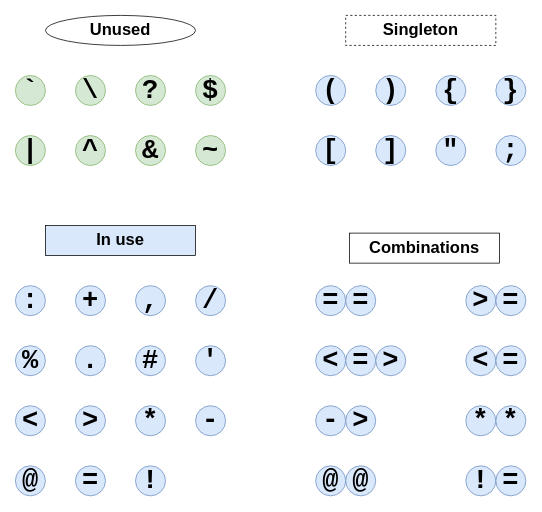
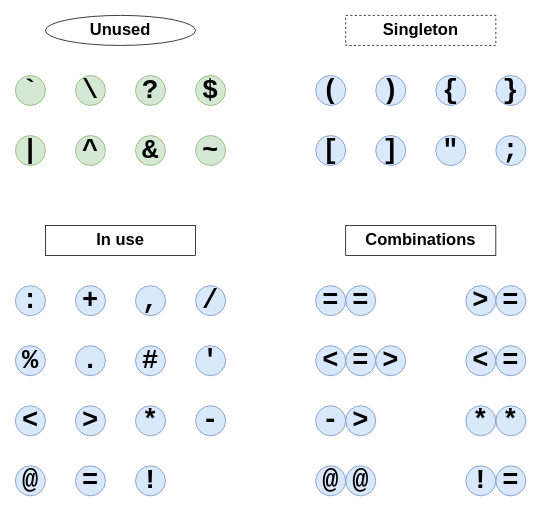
  <mxCell id="0" />
  <mxCell id="1" parent="0" />
  <mxCell id="2" value="!" style="ellipse;whiteSpace=wrap;html=1;aspect=fixed;fontStyle=1;fontFamily=Courier New;fontSize=36;fillColor=#dae8fc;strokeColor=#6c8ebf;" vertex="1" parent="1"><mxGeometry x="620" y="620" width="40" height="40" as="geometry" /></mxCell>
  <mxCell id="3" value="`" style="ellipse;whiteSpace=wrap;html=1;aspect=fixed;fontStyle=1;fontFamily=Courier New;fontSize=36;fillColor=#d5e8d4;strokeColor=#82b366;" vertex="1" parent="1"><mxGeometry x="20" y="100" width="40" height="40" as="geometry" /></mxCell>
  <mxCell id="4" value="&quot;" style="ellipse;whiteSpace=wrap;html=1;aspect=fixed;fontStyle=1;fontFamily=Courier New;fontSize=36;fillColor=#dae8fc;strokeColor=#6c8ebf;" vertex="1" parent="1"><mxGeometry x="580" y="180" width="40" height="40" as="geometry" /></mxCell>
  <mxCell id="5" value="$" style="ellipse;whiteSpace=wrap;html=1;aspect=fixed;fontStyle=1;fontFamily=Courier New;fontSize=36;fillColor=#d5e8d4;strokeColor=#82b366;" vertex="1" parent="1"><mxGeometry x="260" y="100" width="40" height="40" as="geometry" /></mxCell>
  <mxCell id="6" value="%" style="ellipse;whiteSpace=wrap;html=1;aspect=fixed;fontStyle=1;fontFamily=Courier New;fontSize=36;fillColor=#dae8fc;strokeColor=#6c8ebf;" vertex="1" parent="1"><mxGeometry x="20" y="460" width="40" height="40" as="geometry" /></mxCell>
  <mxCell id="7" value="^" style="ellipse;whiteSpace=wrap;html=1;aspect=fixed;fontStyle=1;fontFamily=Courier New;fontSize=36;fillColor=#d5e8d4;strokeColor=#82b366;" vertex="1" parent="1"><mxGeometry x="100" y="180" width="40" height="40" as="geometry" /></mxCell>
  <mxCell id="8" value="&amp;amp;" style="ellipse;whiteSpace=wrap;html=1;aspect=fixed;fontStyle=1;fontFamily=Courier New;fontSize=36;fillColor=#d5e8d4;strokeColor=#82b366;" vertex="1" parent="1"><mxGeometry x="180" y="180" width="40" height="40" as="geometry" /></mxCell>
  <mxCell id="9" value="*" style="ellipse;whiteSpace=wrap;html=1;aspect=fixed;fontStyle=1;fontFamily=Courier New;fontSize=36;fillColor=#dae8fc;strokeColor=#6c8ebf;" vertex="1" parent="1"><mxGeometry x="180" y="540" width="40" height="40" as="geometry" /></mxCell>
  <mxCell id="10" value="-" style="ellipse;whiteSpace=wrap;html=1;aspect=fixed;fontStyle=1;fontFamily=Courier New;fontSize=36;fillColor=#dae8fc;strokeColor=#6c8ebf;" vertex="1" parent="1"><mxGeometry x="260" y="540" width="40" height="40" as="geometry" /></mxCell>
  <mxCell id="11" value="+" style="ellipse;whiteSpace=wrap;html=1;aspect=fixed;fontStyle=1;fontFamily=Courier New;fontSize=36;fillColor=#dae8fc;strokeColor=#6c8ebf;" vertex="1" parent="1"><mxGeometry x="100" y="380" width="40" height="40" as="geometry" /></mxCell>
  <mxCell id="12" value="=" style="ellipse;whiteSpace=wrap;html=1;aspect=fixed;fontStyle=1;fontFamily=Courier New;fontSize=36;fillColor=#dae8fc;strokeColor=#6c8ebf;" vertex="1" parent="1"><mxGeometry x="100" y="620" width="40" height="40" as="geometry" /></mxCell>
  <mxCell id="13" value="(" style="ellipse;whiteSpace=wrap;html=1;aspect=fixed;fontStyle=1;fontFamily=Courier New;fontSize=36;fillColor=#dae8fc;strokeColor=#6c8ebf;" vertex="1" parent="1"><mxGeometry x="420" y="100" width="40" height="40" as="geometry" /></mxCell>
  <mxCell id="14" value=")" style="ellipse;whiteSpace=wrap;html=1;aspect=fixed;fontStyle=1;fontFamily=Courier New;fontSize=36;fillColor=#dae8fc;strokeColor=#6c8ebf;" vertex="1" parent="1"><mxGeometry x="500" y="100" width="40" height="40" as="geometry" /></mxCell>
  <mxCell id="15" value="[" style="ellipse;whiteSpace=wrap;html=1;aspect=fixed;fontStyle=1;fontFamily=Courier New;fontSize=36;fillColor=#dae8fc;strokeColor=#6c8ebf;" vertex="1" parent="1"><mxGeometry x="420" y="180" width="40" height="40" as="geometry" /></mxCell>
  <mxCell id="16" value="]" style="ellipse;whiteSpace=wrap;html=1;aspect=fixed;fontStyle=1;fontFamily=Courier New;fontSize=36;fillColor=#dae8fc;strokeColor=#6c8ebf;" vertex="1" parent="1"><mxGeometry x="500" y="180" width="40" height="40" as="geometry" /></mxCell>
  <mxCell id="17" value="{" style="ellipse;whiteSpace=wrap;html=1;aspect=fixed;fontStyle=1;fontFamily=Courier New;fontSize=36;fillColor=#dae8fc;strokeColor=#6c8ebf;" vertex="1" parent="1"><mxGeometry x="580" y="100" width="40" height="40" as="geometry" /></mxCell>
  <mxCell id="18" value="}" style="ellipse;whiteSpace=wrap;html=1;aspect=fixed;fontStyle=1;fontFamily=Courier New;fontSize=36;fillColor=#dae8fc;strokeColor=#6c8ebf;" vertex="1" parent="1"><mxGeometry x="660" y="100" width="40" height="40" as="geometry" /></mxCell>
  <mxCell id="19" value=";" style="ellipse;whiteSpace=wrap;html=1;aspect=fixed;fontStyle=1;fontFamily=Courier New;fontSize=36;fillColor=#dae8fc;strokeColor=#6c8ebf;" vertex="1" parent="1"><mxGeometry x="660" y="180" width="40" height="40" as="geometry" /></mxCell>
  <mxCell id="20" value=":" style="ellipse;whiteSpace=wrap;html=1;aspect=fixed;fontStyle=1;fontFamily=Courier New;fontSize=36;fillColor=#dae8fc;strokeColor=#6c8ebf;" vertex="1" parent="1"><mxGeometry x="20" y="380" width="40" height="40" as="geometry" /></mxCell>
  <mxCell id="21" value="'" style="ellipse;whiteSpace=wrap;html=1;aspect=fixed;fontStyle=1;fontFamily=Courier New;fontSize=36;fillColor=#dae8fc;strokeColor=#6c8ebf;" vertex="1" parent="1"><mxGeometry x="260" y="460" width="40" height="40" as="geometry" /></mxCell>
  <mxCell id="22" value="@" style="ellipse;whiteSpace=wrap;html=1;aspect=fixed;fontStyle=1;fontFamily=Courier New;fontSize=36;fillColor=#dae8fc;strokeColor=#6c8ebf;" vertex="1" parent="1"><mxGeometry x="20" y="620" width="40" height="40" as="geometry" /></mxCell>
  <mxCell id="23" value="#" style="ellipse;whiteSpace=wrap;html=1;aspect=fixed;fontStyle=1;fontFamily=Courier New;fontSize=36;fillColor=#dae8fc;strokeColor=#6c8ebf;" vertex="1" parent="1"><mxGeometry x="180" y="460" width="40" height="40" as="geometry" /></mxCell>
  <mxCell id="24" value="~" style="ellipse;whiteSpace=wrap;html=1;aspect=fixed;fontStyle=1;fontFamily=Courier New;fontSize=36;fillColor=#d5e8d4;strokeColor=#82b366;" vertex="1" parent="1"><mxGeometry x="260" y="180" width="40" height="40" as="geometry" /></mxCell>
  <mxCell id="25" value="\" style="ellipse;whiteSpace=wrap;html=1;aspect=fixed;fontStyle=1;fontFamily=Courier New;fontSize=36;fillColor=#d5e8d4;strokeColor=#82b366;" vertex="1" parent="1"><mxGeometry x="100" y="100" width="40" height="40" as="geometry" /></mxCell>
  <mxCell id="26" value="|" style="ellipse;whiteSpace=wrap;html=1;aspect=fixed;fontStyle=1;fontFamily=Courier New;fontSize=36;fillColor=#d5e8d4;strokeColor=#82b366;" vertex="1" parent="1"><mxGeometry x="20" y="180" width="40" height="40" as="geometry" /></mxCell>
  <mxCell id="27" value="," style="ellipse;whiteSpace=wrap;html=1;aspect=fixed;fontStyle=1;fontFamily=Courier New;fontSize=36;fillColor=#dae8fc;strokeColor=#6c8ebf;" vertex="1" parent="1"><mxGeometry x="180" y="380" width="40" height="40" as="geometry" /></mxCell>
  <mxCell id="28" value="&amp;lt;" style="ellipse;whiteSpace=wrap;html=1;aspect=fixed;fontStyle=1;fontFamily=Courier New;fontSize=36;fillColor=#dae8fc;strokeColor=#6c8ebf;" vertex="1" parent="1"><mxGeometry x="20" y="540" width="40" height="40" as="geometry" /></mxCell>
  <mxCell id="29" value="." style="ellipse;whiteSpace=wrap;html=1;aspect=fixed;fontStyle=1;fontFamily=Courier New;fontSize=36;fillColor=#dae8fc;strokeColor=#6c8ebf;" vertex="1" parent="1"><mxGeometry x="100" y="460" width="40" height="40" as="geometry" /></mxCell>
  <mxCell id="30" value="&amp;gt;" style="ellipse;whiteSpace=wrap;html=1;aspect=fixed;fontStyle=1;fontFamily=Courier New;fontSize=36;fillColor=#dae8fc;strokeColor=#6c8ebf;" vertex="1" parent="1"><mxGeometry x="100" y="540" width="40" height="40" as="geometry" /></mxCell>
  <mxCell id="31" value="/" style="ellipse;whiteSpace=wrap;html=1;aspect=fixed;fontStyle=1;fontFamily=Courier New;fontSize=36;fillColor=#dae8fc;strokeColor=#6c8ebf;" vertex="1" parent="1"><mxGeometry x="260" y="380" width="40" height="40" as="geometry" /></mxCell>
  <mxCell id="32" value="?" style="ellipse;whiteSpace=wrap;html=1;aspect=fixed;fontStyle=1;fontFamily=Courier New;fontSize=36;fillColor=#d5e8d4;strokeColor=#82b366;" vertex="1" parent="1"><mxGeometry x="180" y="100" width="40" height="40" as="geometry" /></mxCell>
  <mxCell id="33" value="Unused" style="ellipse;whiteSpace=wrap;html=1;fontStyle=1;fontSize=22;" vertex="1" parent="1"><mxGeometry x="60" y="20" width="200" height="40" as="geometry" /></mxCell>
  <mxCell id="34" value="Singleton" style="rounded=0;whiteSpace=wrap;html=1;fontStyle=1;fontSize=22;dashed=1;" vertex="1" parent="1"><mxGeometry x="460" y="20" width="200" height="40" as="geometry" /></mxCell>
- <mxCell id="35" value="In use" style="rounded=0;whiteSpace=wrap;html=1;fontStyle=1;fontSize=22;fillColor=#dae8fc;" vertex="1" parent="1"><mxGeometry x="60" y="300" width="200" height="40" as="geometry" /></mxCell>
+ <mxCell id="35" value="In use" style="rounded=0;whiteSpace=wrap;html=1;fontStyle=1;fontSize=22;" vertex="1" parent="1"><mxGeometry x="60" y="300" width="200" height="40" as="geometry" /></mxCell>
  <mxCell id="36" value="=" style="ellipse;whiteSpace=wrap;html=1;aspect=fixed;fontStyle=1;fontFamily=Courier New;fontSize=36;fillColor=#dae8fc;strokeColor=#6c8ebf;" vertex="1" parent="1"><mxGeometry x="420" y="380" width="40" height="40" as="geometry" /></mxCell>
  <mxCell id="37" value="=" style="ellipse;whiteSpace=wrap;html=1;aspect=fixed;fontStyle=1;fontFamily=Courier New;fontSize=36;fillColor=#dae8fc;strokeColor=#6c8ebf;" vertex="1" parent="1"><mxGeometry x="460" y="380" width="40" height="40" as="geometry" /></mxCell>
  <mxCell id="38" value="&amp;lt;" style="ellipse;whiteSpace=wrap;html=1;aspect=fixed;fontStyle=1;fontFamily=Courier New;fontSize=36;fillColor=#dae8fc;strokeColor=#6c8ebf;" vertex="1" parent="1"><mxGeometry x="420" y="460" width="40" height="40" as="geometry" /></mxCell>
  <mxCell id="39" value="=" style="ellipse;whiteSpace=wrap;html=1;aspect=fixed;fontStyle=1;fontFamily=Courier New;fontSize=36;fillColor=#dae8fc;strokeColor=#6c8ebf;" vertex="1" parent="1"><mxGeometry x="460" y="460" width="40" height="40" as="geometry" /></mxCell>
  <mxCell id="40" value="&amp;gt;" style="ellipse;whiteSpace=wrap;html=1;aspect=fixed;fontStyle=1;fontFamily=Courier New;fontSize=36;fillColor=#dae8fc;strokeColor=#6c8ebf;" vertex="1" parent="1"><mxGeometry x="500" y="460" width="40" height="40" as="geometry" /></mxCell>
  <mxCell id="41" value="-" style="ellipse;whiteSpace=wrap;html=1;aspect=fixed;fontStyle=1;fontFamily=Courier New;fontSize=36;fillColor=#dae8fc;strokeColor=#6c8ebf;" vertex="1" parent="1"><mxGeometry x="420" y="540" width="40" height="40" as="geometry" /></mxCell>
  <mxCell id="42" value="&amp;gt;" style="ellipse;whiteSpace=wrap;html=1;aspect=fixed;fontStyle=1;fontFamily=Courier New;fontSize=36;fillColor=#dae8fc;strokeColor=#6c8ebf;" vertex="1" parent="1"><mxGeometry x="460" y="540" width="40" height="40" as="geometry" /></mxCell>
  <mxCell id="43" value="=" style="ellipse;whiteSpace=wrap;html=1;aspect=fixed;fontStyle=1;fontFamily=Courier New;fontSize=36;fillColor=#dae8fc;strokeColor=#6c8ebf;" vertex="1" parent="1"><mxGeometry x="660" y="620" width="40" height="40" as="geometry" /></mxCell>
  <mxCell id="44" value="&amp;gt;" style="ellipse;whiteSpace=wrap;html=1;aspect=fixed;fontStyle=1;fontFamily=Courier New;fontSize=36;fillColor=#dae8fc;strokeColor=#6c8ebf;" vertex="1" parent="1"><mxGeometry x="620" y="380" width="40" height="40" as="geometry" /></mxCell>
  <mxCell id="45" value="=" style="ellipse;whiteSpace=wrap;html=1;aspect=fixed;fontStyle=1;fontFamily=Courier New;fontSize=36;fillColor=#dae8fc;strokeColor=#6c8ebf;" vertex="1" parent="1"><mxGeometry x="660" y="380" width="40" height="40" as="geometry" /></mxCell>
  <mxCell id="46" value="&amp;lt;" style="ellipse;whiteSpace=wrap;html=1;aspect=fixed;fontStyle=1;fontFamily=Courier New;fontSize=36;fillColor=#dae8fc;strokeColor=#6c8ebf;" vertex="1" parent="1"><mxGeometry x="620" y="460" width="40" height="40" as="geometry" /></mxCell>
  <mxCell id="47" value="=" style="ellipse;whiteSpace=wrap;html=1;aspect=fixed;fontStyle=1;fontFamily=Courier New;fontSize=36;fillColor=#dae8fc;strokeColor=#6c8ebf;" vertex="1" parent="1"><mxGeometry x="660" y="460" width="40" height="40" as="geometry" /></mxCell>
  <mxCell id="48" value="*" style="ellipse;whiteSpace=wrap;html=1;aspect=fixed;fontStyle=1;fontFamily=Courier New;fontSize=36;fillColor=#dae8fc;strokeColor=#6c8ebf;" vertex="1" parent="1"><mxGeometry x="620" y="540" width="40" height="40" as="geometry" /></mxCell>
  <mxCell id="49" value="*" style="ellipse;whiteSpace=wrap;html=1;aspect=fixed;fontStyle=1;fontFamily=Courier New;fontSize=36;fillColor=#dae8fc;strokeColor=#6c8ebf;" vertex="1" parent="1"><mxGeometry x="660" y="540" width="40" height="40" as="geometry" /></mxCell>
  <mxCell id="50" value="@" style="ellipse;whiteSpace=wrap;html=1;aspect=fixed;fontStyle=1;fontFamily=Courier New;fontSize=36;fillColor=#dae8fc;strokeColor=#6c8ebf;" vertex="1" parent="1"><mxGeometry x="420" y="620" width="40" height="40" as="geometry" /></mxCell>
  <mxCell id="51" value="@" style="ellipse;whiteSpace=wrap;html=1;aspect=fixed;fontStyle=1;fontFamily=Courier New;fontSize=36;fillColor=#dae8fc;strokeColor=#6c8ebf;" vertex="1" parent="1"><mxGeometry x="460" y="620" width="40" height="40" as="geometry" /></mxCell>
- <mxCell id="52" value="Combinations" style="rounded=0;whiteSpace=wrap;html=1;fontStyle=1;fontSize=22;" vertex="1" parent="1"><mxGeometry x="465" y="310" width="200" height="40" as="geometry" /></mxCell>
+ <mxCell id="52" value="Combinations" style="rounded=0;whiteSpace=wrap;html=1;fontStyle=1;fontSize=22;" vertex="1" parent="1"><mxGeometry x="460" y="300" width="200" height="40" as="geometry" /></mxCell>
  <mxCell id="53" value="!" style="ellipse;whiteSpace=wrap;html=1;aspect=fixed;fontStyle=1;fontFamily=Courier New;fontSize=36;fillColor=#dae8fc;strokeColor=#6c8ebf;" vertex="1" parent="1"><mxGeometry x="180" y="620" width="40" height="40" as="geometry" /></mxCell>
